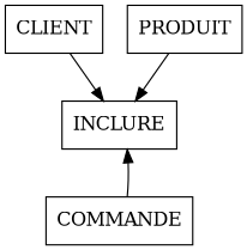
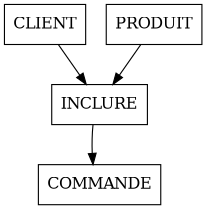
  digraph {
    node [shape=box]
    CLIENT
    INCLURE
    COMMANDE
    PRODUIT
    CLIENT -> INCLURE
-   COMMANDE -> INCLURE
+   INCLURE -> COMMANDE
    PRODUIT -> INCLURE
  }
